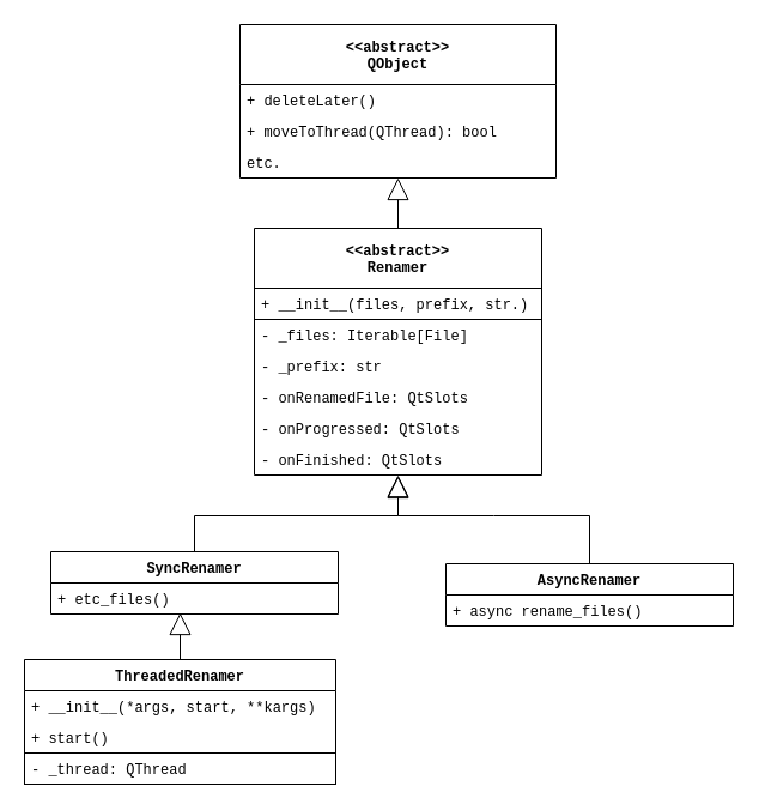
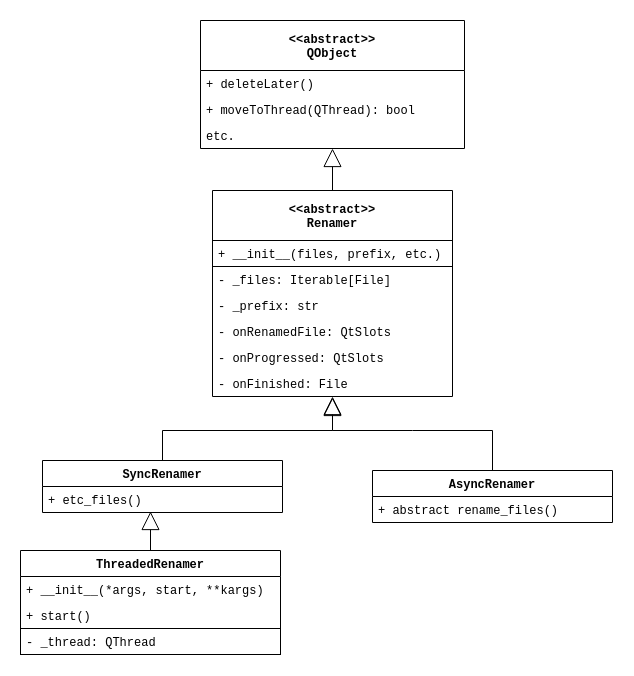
  <mxCell id="0" />
  <mxCell id="1" parent="0" />
  <mxCell id="2" value="&lt;&lt;abstract&gt;&gt;&#10;Renamer" style="swimlane;fontStyle=1;childLayout=stackLayout;horizontal=1;startSize=50;fillColor=none;horizontalStack=0;resizeParent=1;resizeParentMax=0;resizeLast=0;collapsible=1;marginBottom=0;rounded=0;labelBackgroundColor=default;strokeColor=default;fontFamily=Courier New;" vertex="1" parent="1"><mxGeometry x="212" y="190" width="240" height="206" as="geometry" /></mxCell>
- <mxCell id="3" value="+ __init__(files, prefix, str.)" style="text;strokeColor=default;fillColor=none;align=left;verticalAlign=top;spacingLeft=4;spacingRight=4;overflow=hidden;rotatable=0;points=[[0,0.5],[1,0.5]];portConstraint=eastwest;rounded=0;labelBackgroundColor=default;fontFamily=Courier New;fontStyle=0" vertex="1" parent="2"><mxGeometry y="50" width="240" height="26" as="geometry" /></mxCell>
+ <mxCell id="3" value="+ __init__(files, prefix, etc.)" style="text;strokeColor=default;fillColor=none;align=left;verticalAlign=top;spacingLeft=4;spacingRight=4;overflow=hidden;rotatable=0;points=[[0,0.5],[1,0.5]];portConstraint=eastwest;rounded=0;labelBackgroundColor=default;fontFamily=Courier New;fontStyle=0" vertex="1" parent="2"><mxGeometry y="50" width="240" height="26" as="geometry" /></mxCell>
  <mxCell id="4" value="- _files: Iterable[File]" style="text;strokeColor=none;fillColor=none;align=left;verticalAlign=top;spacingLeft=4;spacingRight=4;overflow=hidden;rotatable=0;points=[[0,0.5],[1,0.5]];portConstraint=eastwest;rounded=0;labelBackgroundColor=default;fontFamily=Courier New;" vertex="1" parent="2"><mxGeometry y="76" width="240" height="26" as="geometry" /></mxCell>
  <mxCell id="5" value="- _prefix: str" style="text;strokeColor=none;fillColor=none;align=left;verticalAlign=top;spacingLeft=4;spacingRight=4;overflow=hidden;rotatable=0;points=[[0,0.5],[1,0.5]];portConstraint=eastwest;rounded=0;labelBackgroundColor=default;fontFamily=Courier New;fontStyle=0" vertex="1" parent="2"><mxGeometry y="102" width="240" height="26" as="geometry" /></mxCell>
  <mxCell id="6" value="- onRenamedFile: QtSlots" style="text;strokeColor=none;fillColor=none;align=left;verticalAlign=top;spacingLeft=4;spacingRight=4;overflow=hidden;rotatable=0;points=[[0,0.5],[1,0.5]];portConstraint=eastwest;rounded=0;labelBackgroundColor=default;fontFamily=Courier New;fontStyle=0" vertex="1" parent="2"><mxGeometry y="128" width="240" height="26" as="geometry" /></mxCell>
  <mxCell id="7" value="- onProgressed: QtSlots" style="text;strokeColor=none;fillColor=none;align=left;verticalAlign=top;spacingLeft=4;spacingRight=4;overflow=hidden;rotatable=0;points=[[0,0.5],[1,0.5]];portConstraint=eastwest;rounded=0;labelBackgroundColor=default;fontFamily=Courier New;fontStyle=0" vertex="1" parent="2"><mxGeometry y="154" width="240" height="26" as="geometry" /></mxCell>
- <mxCell id="8" value="- onFinished: QtSlots" style="text;strokeColor=none;fillColor=none;align=left;verticalAlign=top;spacingLeft=4;spacingRight=4;overflow=hidden;rotatable=0;points=[[0,0.5],[1,0.5]];portConstraint=eastwest;rounded=0;labelBackgroundColor=default;fontFamily=Courier New;fontStyle=0" vertex="1" parent="2"><mxGeometry y="180" width="240" height="26" as="geometry" /></mxCell>
+ <mxCell id="8" value="- onFinished: File" style="text;strokeColor=none;fillColor=none;align=left;verticalAlign=top;spacingLeft=4;spacingRight=4;overflow=hidden;rotatable=0;points=[[0,0.5],[1,0.5]];portConstraint=eastwest;rounded=0;labelBackgroundColor=default;fontFamily=Courier New;fontStyle=0" vertex="1" parent="2"><mxGeometry y="180" width="240" height="26" as="geometry" /></mxCell>
  <mxCell id="9" value="&lt;&lt;abstract&gt;&gt;&#10;QObject" style="swimlane;fontStyle=1;childLayout=stackLayout;horizontal=1;startSize=50;fillColor=none;horizontalStack=0;resizeParent=1;resizeParentMax=0;resizeLast=0;collapsible=1;marginBottom=0;rounded=0;labelBackgroundColor=default;strokeColor=default;fontFamily=Courier New;" vertex="1" parent="1"><mxGeometry x="200" y="20" width="264" height="128" as="geometry" /></mxCell>
  <mxCell id="10" value="+ deleteLater()" style="text;strokeColor=none;fillColor=none;align=left;verticalAlign=top;spacingLeft=4;spacingRight=4;overflow=hidden;rotatable=0;points=[[0,0.5],[1,0.5]];portConstraint=eastwest;rounded=0;labelBackgroundColor=default;fontFamily=Courier New;fontStyle=0" vertex="1" parent="9"><mxGeometry y="50" width="264" height="26" as="geometry" /></mxCell>
  <mxCell id="11" value="+ moveToThread(QThread): bool" style="text;strokeColor=none;fillColor=none;align=left;verticalAlign=top;spacingLeft=4;spacingRight=4;overflow=hidden;rotatable=0;points=[[0,0.5],[1,0.5]];portConstraint=eastwest;rounded=0;labelBackgroundColor=default;fontFamily=Courier New;fontStyle=0" vertex="1" parent="9"><mxGeometry y="76" width="264" height="26" as="geometry" /></mxCell>
  <mxCell id="12" value="etc." style="text;strokeColor=none;fillColor=none;align=left;verticalAlign=top;spacingLeft=4;spacingRight=4;overflow=hidden;rotatable=0;points=[[0,0.5],[1,0.5]];portConstraint=eastwest;rounded=0;labelBackgroundColor=default;fontFamily=Courier New;fontStyle=0" vertex="1" parent="9"><mxGeometry y="102" width="264" height="26" as="geometry" /></mxCell>
  <mxCell id="13" value="" style="endArrow=block;endSize=16;endFill=0;html=1;rounded=0;fontFamily=Courier New;exitX=0.5;exitY=0;exitDx=0;exitDy=0;entryX=0.5;entryY=1;entryDx=0;entryDy=0;" edge="1" parent="1" source="2" target="9"><mxGeometry width="160" relative="1" as="geometry"><mxPoint x="331.5" y="197" as="sourcePoint" /><mxPoint x="331.5" y="138" as="targetPoint" /></mxGeometry></mxCell>
  <mxCell id="14" value="SyncRenamer" style="swimlane;fontStyle=1;childLayout=stackLayout;horizontal=1;startSize=26;fillColor=none;horizontalStack=0;resizeParent=1;resizeParentMax=0;resizeLast=0;collapsible=1;marginBottom=0;rounded=0;labelBackgroundColor=default;strokeColor=default;fontFamily=Courier New;" vertex="1" parent="1"><mxGeometry x="42" y="460" width="240" height="52" as="geometry" /></mxCell>
  <mxCell id="15" value="+ etc_files()" style="text;strokeColor=none;fillColor=none;align=left;verticalAlign=top;spacingLeft=4;spacingRight=4;overflow=hidden;rotatable=0;points=[[0,0.5],[1,0.5]];portConstraint=eastwest;rounded=0;labelBackgroundColor=default;fontFamily=Courier New;fontStyle=0" vertex="1" parent="14"><mxGeometry y="26" width="240" height="26" as="geometry" /></mxCell>
  <mxCell id="16" value="" style="endArrow=block;endSize=16;endFill=0;html=1;rounded=0;fontFamily=Courier New;exitX=0.5;exitY=0;exitDx=0;exitDy=0;" edge="1" parent="1" source="14" target="8"><mxGeometry width="160" relative="1" as="geometry"><mxPoint x="162" y="485" as="sourcePoint" /><mxPoint x="342" y="399" as="targetPoint" /><Array as="points"><mxPoint x="162" y="430" /><mxPoint x="332" y="430" /></Array></mxGeometry></mxCell>
  <mxCell id="17" value="ThreadedRenamer" style="swimlane;fontStyle=1;childLayout=stackLayout;horizontal=1;startSize=26;fillColor=none;horizontalStack=0;resizeParent=1;resizeParentMax=0;resizeLast=0;collapsible=1;marginBottom=0;rounded=0;labelBackgroundColor=default;strokeColor=default;fontFamily=Courier New;" vertex="1" parent="1"><mxGeometry x="20" y="550" width="260" height="104" as="geometry" /></mxCell>
  <mxCell id="18" value="+ __init__(*args, start, **kargs)" style="text;strokeColor=none;fillColor=none;align=left;verticalAlign=top;spacingLeft=4;spacingRight=4;overflow=hidden;rotatable=0;points=[[0,0.5],[1,0.5]];portConstraint=eastwest;rounded=0;labelBackgroundColor=default;fontFamily=Courier New;fontStyle=0" vertex="1" parent="17"><mxGeometry y="26" width="260" height="26" as="geometry" /></mxCell>
  <mxCell id="19" value="+ start()" style="text;strokeColor=none;fillColor=none;align=left;verticalAlign=top;spacingLeft=4;spacingRight=4;overflow=hidden;rotatable=0;points=[[0,0.5],[1,0.5]];portConstraint=eastwest;rounded=0;labelBackgroundColor=default;fontFamily=Courier New;fontStyle=0;absoluteArcSize=0;imageAlign=left;" vertex="1" parent="17"><mxGeometry y="52" width="260" height="26" as="geometry" /></mxCell>
  <mxCell id="20" value="- _thread: QThread" style="text;strokeColor=default;fillColor=none;align=left;verticalAlign=top;spacingLeft=4;spacingRight=4;overflow=hidden;rotatable=0;points=[[0,0.5],[1,0.5]];portConstraint=eastwest;rounded=0;labelBackgroundColor=default;fontFamily=Courier New;fontStyle=0" vertex="1" parent="17"><mxGeometry y="78" width="260" height="26" as="geometry" /></mxCell>
  <mxCell id="21" value="" style="endArrow=block;endSize=16;endFill=0;html=1;rounded=0;fontFamily=Courier New;exitX=0.5;exitY=0;exitDx=0;exitDy=0;entryX=0.45;entryY=0.962;entryDx=0;entryDy=0;entryPerimeter=0;" edge="1" parent="1" source="17" target="15"><mxGeometry width="160" relative="1" as="geometry"><mxPoint x="142.5" y="560" as="sourcePoint" /><mxPoint x="142" y="508" as="targetPoint" /></mxGeometry></mxCell>
  <mxCell id="22" value="AsyncRenamer" style="swimlane;fontStyle=1;childLayout=stackLayout;horizontal=1;startSize=26;fillColor=none;horizontalStack=0;resizeParent=1;resizeParentMax=0;resizeLast=0;collapsible=1;marginBottom=0;rounded=0;labelBackgroundColor=default;strokeColor=default;fontFamily=Courier New;" vertex="1" parent="1"><mxGeometry x="372" y="470" width="240" height="52" as="geometry" /></mxCell>
- <mxCell id="23" value="+ async rename_files()" style="text;strokeColor=none;fillColor=none;align=left;verticalAlign=top;spacingLeft=4;spacingRight=4;overflow=hidden;rotatable=0;points=[[0,0.5],[1,0.5]];portConstraint=eastwest;rounded=0;labelBackgroundColor=default;fontFamily=Courier New;fontStyle=0" vertex="1" parent="22"><mxGeometry y="26" width="240" height="26" as="geometry" /></mxCell>
+ <mxCell id="23" value="+ abstract rename_files()" style="text;strokeColor=none;fillColor=none;align=left;verticalAlign=top;spacingLeft=4;spacingRight=4;overflow=hidden;rotatable=0;points=[[0,0.5],[1,0.5]];portConstraint=eastwest;rounded=0;labelBackgroundColor=default;fontFamily=Courier New;fontStyle=0" vertex="1" parent="22"><mxGeometry y="26" width="240" height="26" as="geometry" /></mxCell>
  <mxCell id="24" value="" style="endArrow=block;endSize=16;endFill=0;html=1;rounded=0;fontFamily=Courier New;exitX=0.5;exitY=0;exitDx=0;exitDy=0;" edge="1" parent="1" source="22"><mxGeometry width="160" relative="1" as="geometry"><mxPoint x="160" y="570" as="sourcePoint" /><mxPoint x="332" y="397" as="targetPoint" /><Array as="points"><mxPoint x="492" y="430" /><mxPoint x="412" y="430" /><mxPoint x="332" y="430" /></Array></mxGeometry></mxCell>
